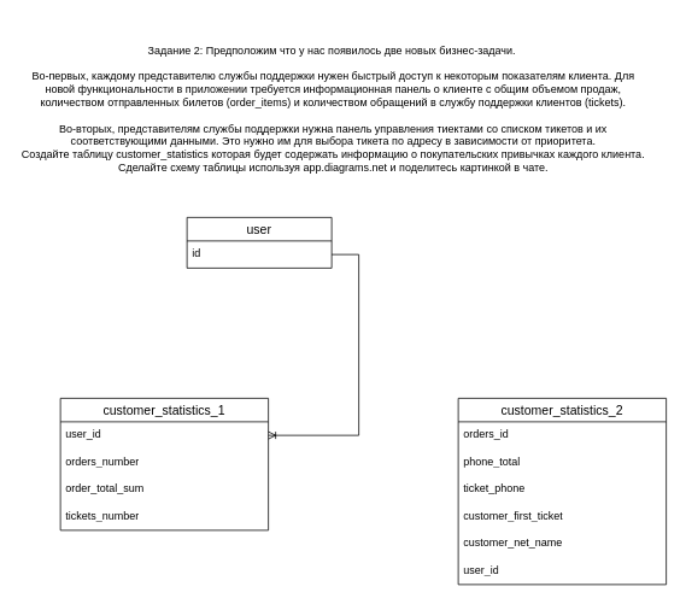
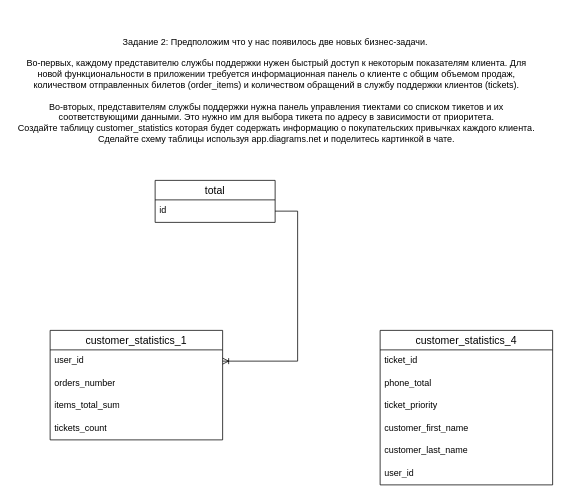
  <mxCell id="0" />
  <mxCell id="1" parent="0" />
  <mxCell id="2" value="&lt;div&gt;Задание 2: Предположим что у нас появилось две новых бизнес-задачи.&amp;nbsp;&lt;/div&gt;&lt;div&gt;&lt;br&gt;&lt;/div&gt;&lt;div&gt;Во-первых, каждому представителю службы поддержки нужен быстрый доступ к некоторым показателям клиента. Для новой функциональности в приложении требуется информационная панель о клиенте с общим объемом продаж, количеством отправленных билетов (order_items) и количеством обращений в службу поддержки клиентов (tickets).&lt;/div&gt;&lt;div&gt;&lt;br&gt;&lt;/div&gt;&lt;div&gt;Во-вторых, представителям службы поддержки нужна панель управления тиектами со списком тикетов и их соответствующими данными. Это нужно им для выбора тикета по адресу в зависимости от приоритета.&lt;/div&gt;&lt;div&gt;Создайте таблицу customer_statistics которая будет содержать информацию о покупательских привычках каждого клиента.&lt;/div&gt;&lt;div&gt;Сделайте схему таблицы используя app.diagrams.net и поделитесь картинкой в чате.&lt;/div&gt;" style="text;html=1;strokeColor=none;fillColor=none;align=center;verticalAlign=middle;whiteSpace=wrap;rounded=0;" parent="1" vertex="1"><mxGeometry x="20" y="20" width="696" height="200" as="geometry" /></mxCell>
  <mxCell id="3" value="customer_statistics_1" style="swimlane;fontStyle=0;childLayout=stackLayout;horizontal=1;startSize=26;horizontalStack=0;resizeParent=1;resizeParentMax=0;resizeLast=0;collapsible=1;marginBottom=0;align=center;fontSize=14;" parent="1" vertex="1"><mxGeometry x="66" y="440" width="230" height="146" as="geometry" /></mxCell>
  <mxCell id="4" value="user_id" style="text;strokeColor=none;fillColor=none;spacingLeft=4;spacingRight=4;overflow=hidden;rotatable=0;points=[[0,0.5],[1,0.5]];portConstraint=eastwest;fontSize=12;whiteSpace=wrap;html=1;" parent="3" vertex="1"><mxGeometry y="26" width="230" height="30" as="geometry" /></mxCell>
  <mxCell id="5" value="orders_number" style="text;strokeColor=none;fillColor=none;spacingLeft=4;spacingRight=4;overflow=hidden;rotatable=0;points=[[0,0.5],[1,0.5]];portConstraint=eastwest;fontSize=12;whiteSpace=wrap;html=1;" parent="3" vertex="1"><mxGeometry y="56" width="230" height="30" as="geometry" /></mxCell>
- <mxCell id="6" value="order_total_sum" style="text;strokeColor=none;fillColor=none;spacingLeft=4;spacingRight=4;overflow=hidden;rotatable=0;points=[[0,0.5],[1,0.5]];portConstraint=eastwest;fontSize=12;whiteSpace=wrap;html=1;" parent="3" vertex="1"><mxGeometry y="86" width="230" height="30" as="geometry" /></mxCell>
- <mxCell id="7" value="tickets_number" style="text;strokeColor=none;fillColor=none;spacingLeft=4;spacingRight=4;overflow=hidden;rotatable=0;points=[[0,0.5],[1,0.5]];portConstraint=eastwest;fontSize=12;whiteSpace=wrap;html=1;" parent="3" vertex="1"><mxGeometry y="116" width="230" height="30" as="geometry" /></mxCell>
- <mxCell id="8" value="user" style="swimlane;fontStyle=0;childLayout=stackLayout;horizontal=1;startSize=26;horizontalStack=0;resizeParent=1;resizeParentMax=0;resizeLast=0;collapsible=1;marginBottom=0;align=center;fontSize=14;" parent="1" vertex="1"><mxGeometry x="206" y="240" width="160" height="56" as="geometry" /></mxCell>
+ <mxCell id="6" value="items_total_sum" style="text;strokeColor=none;fillColor=none;spacingLeft=4;spacingRight=4;overflow=hidden;rotatable=0;points=[[0,0.5],[1,0.5]];portConstraint=eastwest;fontSize=12;whiteSpace=wrap;html=1;" parent="3" vertex="1"><mxGeometry y="86" width="230" height="30" as="geometry" /></mxCell>
+ <mxCell id="7" value="tickets_count" style="text;strokeColor=none;fillColor=none;spacingLeft=4;spacingRight=4;overflow=hidden;rotatable=0;points=[[0,0.5],[1,0.5]];portConstraint=eastwest;fontSize=12;whiteSpace=wrap;html=1;" parent="3" vertex="1"><mxGeometry y="116" width="230" height="30" as="geometry" /></mxCell>
+ <mxCell id="8" value="total" style="swimlane;fontStyle=0;childLayout=stackLayout;horizontal=1;startSize=26;horizontalStack=0;resizeParent=1;resizeParentMax=0;resizeLast=0;collapsible=1;marginBottom=0;align=center;fontSize=14;" parent="1" vertex="1"><mxGeometry x="206" y="240" width="160" height="56" as="geometry" /></mxCell>
  <mxCell id="9" value="id" style="text;strokeColor=none;fillColor=none;spacingLeft=4;spacingRight=4;overflow=hidden;rotatable=0;points=[[0,0.5],[1,0.5]];portConstraint=eastwest;fontSize=12;whiteSpace=wrap;html=1;" parent="8" vertex="1"><mxGeometry y="26" width="160" height="30" as="geometry" /></mxCell>
  <mxCell id="10" value="" style="edgeStyle=entityRelationEdgeStyle;fontSize=12;html=1;endArrow=ERoneToMany;rounded=0;" parent="1" source="9" target="4" edge="1"><mxGeometry width="100" height="100" relative="1" as="geometry"><mxPoint x="536" y="410" as="sourcePoint" /><mxPoint x="636" y="310" as="targetPoint" /></mxGeometry></mxCell>
- <mxCell id="11" value="customer_statistics_2" style="swimlane;fontStyle=0;childLayout=stackLayout;horizontal=1;startSize=26;horizontalStack=0;resizeParent=1;resizeParentMax=0;resizeLast=0;collapsible=1;marginBottom=0;align=center;fontSize=14;" parent="1" vertex="1"><mxGeometry x="506" y="440" width="230" height="206" as="geometry" /></mxCell>
- <mxCell id="12" value="orders_id" style="text;strokeColor=none;fillColor=none;spacingLeft=4;spacingRight=4;overflow=hidden;rotatable=0;points=[[0,0.5],[1,0.5]];portConstraint=eastwest;fontSize=12;whiteSpace=wrap;html=1;" parent="11" vertex="1"><mxGeometry y="26" width="230" height="30" as="geometry" /></mxCell>
+ <mxCell id="11" value="customer_statistics_4" style="swimlane;fontStyle=0;childLayout=stackLayout;horizontal=1;startSize=26;horizontalStack=0;resizeParent=1;resizeParentMax=0;resizeLast=0;collapsible=1;marginBottom=0;align=center;fontSize=14;" parent="1" vertex="1"><mxGeometry x="506" y="440" width="230" height="206" as="geometry" /></mxCell>
+ <mxCell id="12" value="ticket_id" style="text;strokeColor=none;fillColor=none;spacingLeft=4;spacingRight=4;overflow=hidden;rotatable=0;points=[[0,0.5],[1,0.5]];portConstraint=eastwest;fontSize=12;whiteSpace=wrap;html=1;" parent="11" vertex="1"><mxGeometry y="26" width="230" height="30" as="geometry" /></mxCell>
  <mxCell id="13" value="phone_total" style="text;strokeColor=none;fillColor=none;spacingLeft=4;spacingRight=4;overflow=hidden;rotatable=0;points=[[0,0.5],[1,0.5]];portConstraint=eastwest;fontSize=12;whiteSpace=wrap;html=1;" parent="11" vertex="1"><mxGeometry y="56" width="230" height="30" as="geometry" /></mxCell>
- <mxCell id="14" value="ticket_phone" style="text;strokeColor=none;fillColor=none;spacingLeft=4;spacingRight=4;overflow=hidden;rotatable=0;points=[[0,0.5],[1,0.5]];portConstraint=eastwest;fontSize=12;whiteSpace=wrap;html=1;" parent="11" vertex="1"><mxGeometry y="86" width="230" height="30" as="geometry" /></mxCell>
- <mxCell id="15" value="customer_first_ticket" style="text;strokeColor=none;fillColor=none;spacingLeft=4;spacingRight=4;overflow=hidden;rotatable=0;points=[[0,0.5],[1,0.5]];portConstraint=eastwest;fontSize=12;whiteSpace=wrap;html=1;" parent="11" vertex="1"><mxGeometry y="116" width="230" height="30" as="geometry" /></mxCell>
- <mxCell id="16" value="customer_net_name" style="text;strokeColor=none;fillColor=none;spacingLeft=4;spacingRight=4;overflow=hidden;rotatable=0;points=[[0,0.5],[1,0.5]];portConstraint=eastwest;fontSize=12;whiteSpace=wrap;html=1;" parent="11" vertex="1"><mxGeometry y="146" width="230" height="30" as="geometry" /></mxCell>
+ <mxCell id="14" value="ticket_priority" style="text;strokeColor=none;fillColor=none;spacingLeft=4;spacingRight=4;overflow=hidden;rotatable=0;points=[[0,0.5],[1,0.5]];portConstraint=eastwest;fontSize=12;whiteSpace=wrap;html=1;" parent="11" vertex="1"><mxGeometry y="86" width="230" height="30" as="geometry" /></mxCell>
+ <mxCell id="15" value="customer_first_name" style="text;strokeColor=none;fillColor=none;spacingLeft=4;spacingRight=4;overflow=hidden;rotatable=0;points=[[0,0.5],[1,0.5]];portConstraint=eastwest;fontSize=12;whiteSpace=wrap;html=1;" parent="11" vertex="1"><mxGeometry y="116" width="230" height="30" as="geometry" /></mxCell>
+ <mxCell id="16" value="customer_last_name" style="text;strokeColor=none;fillColor=none;spacingLeft=4;spacingRight=4;overflow=hidden;rotatable=0;points=[[0,0.5],[1,0.5]];portConstraint=eastwest;fontSize=12;whiteSpace=wrap;html=1;" parent="11" vertex="1"><mxGeometry y="146" width="230" height="30" as="geometry" /></mxCell>
  <mxCell id="17" value="user_id" style="text;strokeColor=none;fillColor=none;spacingLeft=4;spacingRight=4;overflow=hidden;rotatable=0;points=[[0,0.5],[1,0.5]];portConstraint=eastwest;fontSize=12;whiteSpace=wrap;html=1;" parent="11" vertex="1"><mxGeometry y="176" width="230" height="30" as="geometry" /></mxCell>
